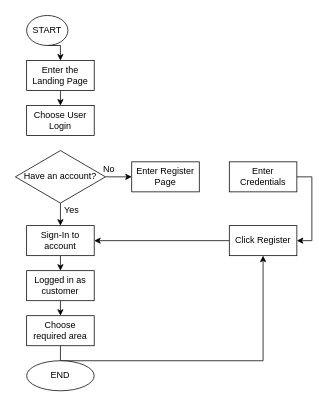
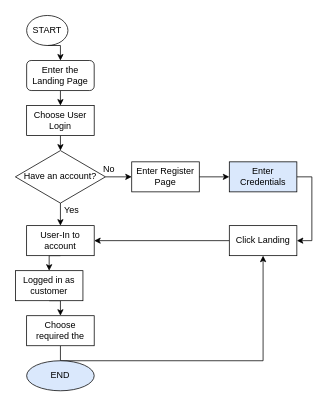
  <mxCell id="0" />
  <mxCell id="1" parent="0" />
  <mxCell id="2" style="edgeStyle=orthogonalEdgeStyle;rounded=0;orthogonalLoop=1;jettySize=auto;html=1;exitX=0.5;exitY=1;exitDx=0;exitDy=0;entryX=0.5;entryY=0;entryDx=0;entryDy=0;" edge="1" parent="1" source="3" target="5"><mxGeometry relative="1" as="geometry" /></mxCell>
  <mxCell id="3" value="START" style="ellipse;whiteSpace=wrap;html=1;" vertex="1" parent="1"><mxGeometry x="35" y="20" width="55" height="40" as="geometry" /></mxCell>
  <mxCell id="4" style="edgeStyle=orthogonalEdgeStyle;rounded=0;orthogonalLoop=1;jettySize=auto;html=1;exitX=0.5;exitY=1;exitDx=0;exitDy=0;entryX=0.5;entryY=0;entryDx=0;entryDy=0;" edge="1" parent="1" source="5" target="7"><mxGeometry relative="1" as="geometry" /></mxCell>
- <mxCell id="5" value="Enter the Landing Page" style="rounded=0;whiteSpace=wrap;html=1;" vertex="1" parent="1"><mxGeometry x="35" y="80" width="90" height="40" as="geometry" /></mxCell>
+ <mxCell id="5" value="Enter the Landing Page" style="whiteSpace=wrap;html=1;rounded=1;" vertex="1" parent="1"><mxGeometry x="35" y="80" width="90" height="40" as="geometry" /></mxCell>
+ <mxCell id="6" style="edgeStyle=orthogonalEdgeStyle;rounded=0;orthogonalLoop=1;jettySize=auto;html=1;exitX=0.5;exitY=1;exitDx=0;exitDy=0;entryX=0.5;entryY=0;entryDx=0;entryDy=0;" edge="1" parent="1" source="7" target="10"><mxGeometry relative="1" as="geometry" /></mxCell>
  <mxCell id="7" value="Choose User Login" style="rounded=0;whiteSpace=wrap;html=1;" vertex="1" parent="1"><mxGeometry x="35" y="140" width="90" height="40" as="geometry" /></mxCell>
  <mxCell id="8" style="edgeStyle=orthogonalEdgeStyle;rounded=0;orthogonalLoop=1;jettySize=auto;html=1;exitX=1;exitY=0.5;exitDx=0;exitDy=0;entryX=0;entryY=0.5;entryDx=0;entryDy=0;" edge="1" parent="1" source="10" target="12"><mxGeometry relative="1" as="geometry" /></mxCell>
  <mxCell id="9" style="edgeStyle=orthogonalEdgeStyle;rounded=0;orthogonalLoop=1;jettySize=auto;html=1;exitX=0.5;exitY=1;exitDx=0;exitDy=0;entryX=0.5;entryY=0;entryDx=0;entryDy=0;" edge="1" parent="1" source="10" target="19"><mxGeometry relative="1" as="geometry" /></mxCell>
  <mxCell id="10" value="Have an account?" style="rhombus;whiteSpace=wrap;html=1;" vertex="1" parent="1"><mxGeometry x="20" y="200" width="120" height="70" as="geometry" /></mxCell>
+ <mxCell id="11" style="edgeStyle=orthogonalEdgeStyle;rounded=0;orthogonalLoop=1;jettySize=auto;html=1;exitX=1;exitY=0.5;exitDx=0;exitDy=0;entryX=0;entryY=0.5;entryDx=0;entryDy=0;" edge="1" parent="1" source="12" target="15"><mxGeometry relative="1" as="geometry" /></mxCell>
  <mxCell id="12" value="Enter Register Page" style="rounded=0;whiteSpace=wrap;html=1;" vertex="1" parent="1"><mxGeometry x="175" y="215" width="90" height="40" as="geometry" /></mxCell>
  <mxCell id="13" value="No" style="text;html=1;strokeColor=none;fillColor=none;align=center;verticalAlign=middle;whiteSpace=wrap;rounded=0;" vertex="1" parent="1"><mxGeometry x="125" y="215" width="40" height="20" as="geometry" /></mxCell>
  <mxCell id="14" style="edgeStyle=orthogonalEdgeStyle;rounded=0;orthogonalLoop=1;jettySize=auto;html=1;exitX=1;exitY=0.5;exitDx=0;exitDy=0;entryX=1;entryY=0.5;entryDx=0;entryDy=0;" edge="1" parent="1" source="15" target="17"><mxGeometry relative="1" as="geometry" /></mxCell>
- <mxCell id="15" value="Enter Credentials" style="rounded=0;whiteSpace=wrap;html=1;" vertex="1" parent="1"><mxGeometry x="305" y="215" width="90" height="40" as="geometry" /></mxCell>
+ <mxCell id="15" value="Enter Credentials" style="rounded=0;whiteSpace=wrap;html=1;fillColor=#dae8fc;" vertex="1" parent="1"><mxGeometry x="305" y="215" width="90" height="40" as="geometry" /></mxCell>
  <mxCell id="16" style="edgeStyle=orthogonalEdgeStyle;rounded=0;orthogonalLoop=1;jettySize=auto;html=1;exitX=0;exitY=0.5;exitDx=0;exitDy=0;entryX=1;entryY=0.5;entryDx=0;entryDy=0;" edge="1" parent="1" source="17" target="19"><mxGeometry relative="1" as="geometry" /></mxCell>
- <mxCell id="17" value="Click Register" style="rounded=0;whiteSpace=wrap;html=1;" vertex="1" parent="1"><mxGeometry x="305" y="300" width="90" height="40" as="geometry" /></mxCell>
+ <mxCell id="17" value="Click Landing" style="rounded=0;whiteSpace=wrap;html=1;" vertex="1" parent="1"><mxGeometry x="305" y="300" width="90" height="40" as="geometry" /></mxCell>
  <mxCell id="18" style="edgeStyle=orthogonalEdgeStyle;rounded=0;orthogonalLoop=1;jettySize=auto;html=1;exitX=0.5;exitY=1;exitDx=0;exitDy=0;entryX=0.5;entryY=0;entryDx=0;entryDy=0;" edge="1" parent="1" source="19" target="22"><mxGeometry relative="1" as="geometry" /></mxCell>
- <mxCell id="19" value="Sign-In to account" style="rounded=0;whiteSpace=wrap;html=1;" vertex="1" parent="1"><mxGeometry x="35" y="300" width="90" height="40" as="geometry" /></mxCell>
+ <mxCell id="19" value="User-In to account" style="rounded=0;whiteSpace=wrap;html=1;" vertex="1" parent="1"><mxGeometry x="35" y="300" width="90" height="40" as="geometry" /></mxCell>
  <mxCell id="20" value="Yes" style="text;html=1;strokeColor=none;fillColor=none;align=center;verticalAlign=middle;whiteSpace=wrap;rounded=0;" vertex="1" parent="1"><mxGeometry x="75" y="270" width="40" height="20" as="geometry" /></mxCell>
  <mxCell id="21" style="edgeStyle=orthogonalEdgeStyle;rounded=0;orthogonalLoop=1;jettySize=auto;html=1;exitX=0.5;exitY=1;exitDx=0;exitDy=0;entryX=0.5;entryY=0;entryDx=0;entryDy=0;" edge="1" parent="1" source="22" target="24"><mxGeometry relative="1" as="geometry" /></mxCell>
- <mxCell id="22" value="Logged in as customer" style="rounded=0;whiteSpace=wrap;html=1;" vertex="1" parent="1"><mxGeometry x="35" y="360" width="90" height="40" as="geometry" /></mxCell>
+ <mxCell id="22" value="Logged in as customer" style="rounded=0;whiteSpace=wrap;html=1;" vertex="1" parent="1"><mxGeometry x="20" y="360" width="90" height="40" as="geometry" /></mxCell>
  <mxCell id="23" style="edgeStyle=orthogonalEdgeStyle;rounded=0;orthogonalLoop=1;jettySize=auto;html=1;exitX=0.5;exitY=1;exitDx=0;exitDy=0;" edge="1" parent="1" source="24" target="17"><mxGeometry relative="1" as="geometry" /></mxCell>
- <mxCell id="24" value="Choose required area" style="rounded=0;whiteSpace=wrap;html=1;" vertex="1" parent="1"><mxGeometry x="35" y="420" width="90" height="40" as="geometry" /></mxCell>
- <mxCell id="25" value="END" style="ellipse;whiteSpace=wrap;html=1;" vertex="1" parent="1"><mxGeometry x="35" y="480" width="90" height="40" as="geometry" /></mxCell>
+ <mxCell id="24" value="Choose required the" style="rounded=0;whiteSpace=wrap;html=1;" vertex="1" parent="1"><mxGeometry x="35" y="420" width="90" height="40" as="geometry" /></mxCell>
+ <mxCell id="25" value="END" style="ellipse;whiteSpace=wrap;html=1;fillColor=#dae8fc;" vertex="1" parent="1"><mxGeometry x="35" y="480" width="90" height="40" as="geometry" /></mxCell>
